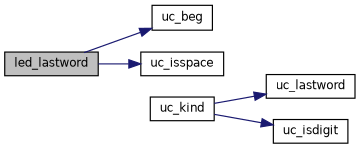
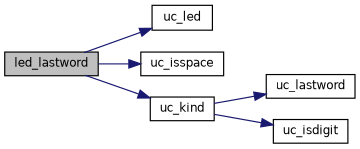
  digraph {
    rankdir=LR
    node [color=black fillcolor=white fontname=Helvetica fontsize=10 shape=record style=filled]
    edge [color=midnightblue fontname=Helvetica fontsize=10 labelfontname=Helvetica labelfontsize=10 style=solid]
    n1 [fillcolor=grey75 fontcolor=black height=0.2 label=led_lastword width=0.4]
-   n2 [height=0.2 label=uc_beg width=0.4]
+   n2 [height=0.2 label=uc_led width=0.4]
    n3 [height=0.2 label=uc_isspace width=0.4]
    n4 [height=0.2 label=uc_kind width=0.4]
    n5 [height=0.2 label=uc_lastword width=0.4]
    n6 [height=0.2 label=uc_isdigit width=0.4]
    n1 -> n2
    n1 -> n3
+   n1 -> n4
    n4 -> n5
    n4 -> n6
  }
